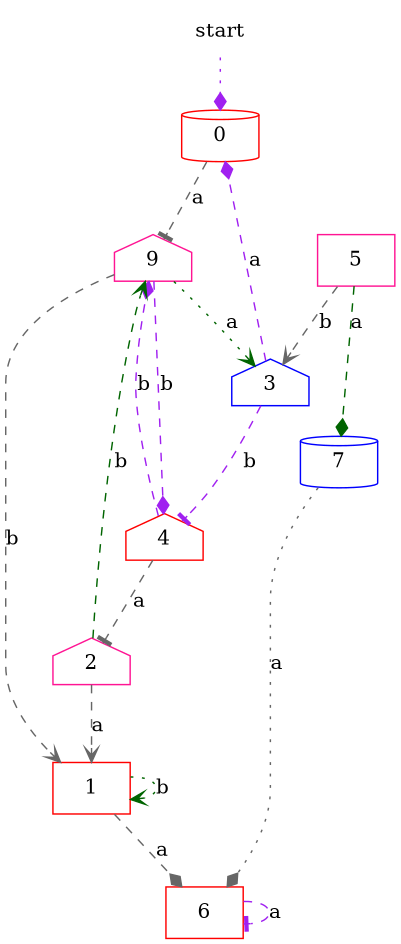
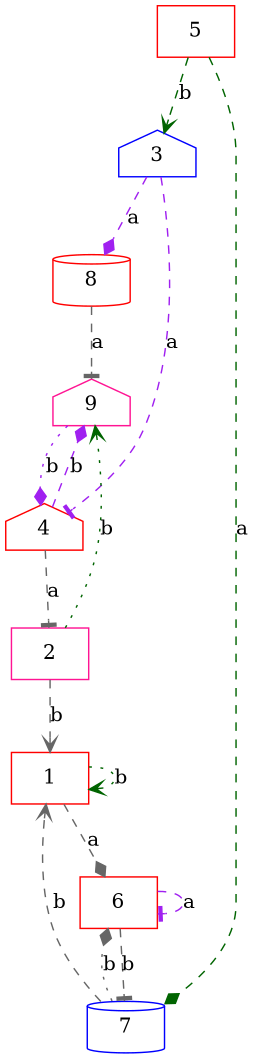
  digraph {
    rankdir=TB
    node [color=deeppink shape=house]
    edge [arrowhead=diamond color=gray40 style=dashed]
-   start [shape=none]
-   n2 [color=red label=0 shape=cylinder]
+   n2 [color=red label=8 shape=cylinder]
    n3 [label=9]
    n4 [color=blue label=3]
    n5 [color=red label=4]
    n6 [color=red label=1 shape=box]
    n7 [color=red label=6 shape=box]
    n8 [color=blue label=7 shape=cylinder]
-   n9 [label=2]
-   n10 [label=5 shape=box]
-   start -> n2 [color=purple style=dotted]
+   n9 [label=2 shape=box]
+   n10 [color=red label=5 shape=box]
    n2 -> n3 [arrowhead=tee label=a]
-   n3 -> n4 [arrowhead=vee color=darkgreen label=a style=dotted]
-   n3 -> n5 [color=purple label=b]
+   n3 -> n5 [color=purple label=b style=dotted]
    n4 -> n2 [color=purple label=a]
-   n4 -> n5 [arrowhead=tee color=purple label=b]
+   n4 -> n5 [arrowhead=tee color=purple label=a]
    n5 -> n3 [color=purple label=b]
    n5 -> n9 [arrowhead=tee label=a]
    n6 -> n6 [arrowhead=vee color=darkgreen label=b style=dotted]
    n6 -> n7 [label=a]
    n7 -> n7 [arrowhead=tee color=purple label=a]
-   n3 -> n6 [arrowhead=vee label=b]
-   n8 -> n7 [label=a style=dotted]
-   n9 -> n3 [arrowhead=vee color=darkgreen label=b]
-   n9 -> n6 [arrowhead=vee label=a]
-   n10 -> n4 [arrowhead=vee label=b]
+   n7 -> n8 [arrowhead=tee label=b]
+   n8 -> n6 [arrowhead=vee label=b]
+   n8 -> n7 [label=b style=dotted]
+   n9 -> n3 [arrowhead=vee color=darkgreen label=b style=dotted]
+   n9 -> n6 [arrowhead=vee label=b]
+   n10 -> n4 [arrowhead=vee color=darkgreen label=b]
    n10 -> n8 [color=darkgreen label=a]
  }
